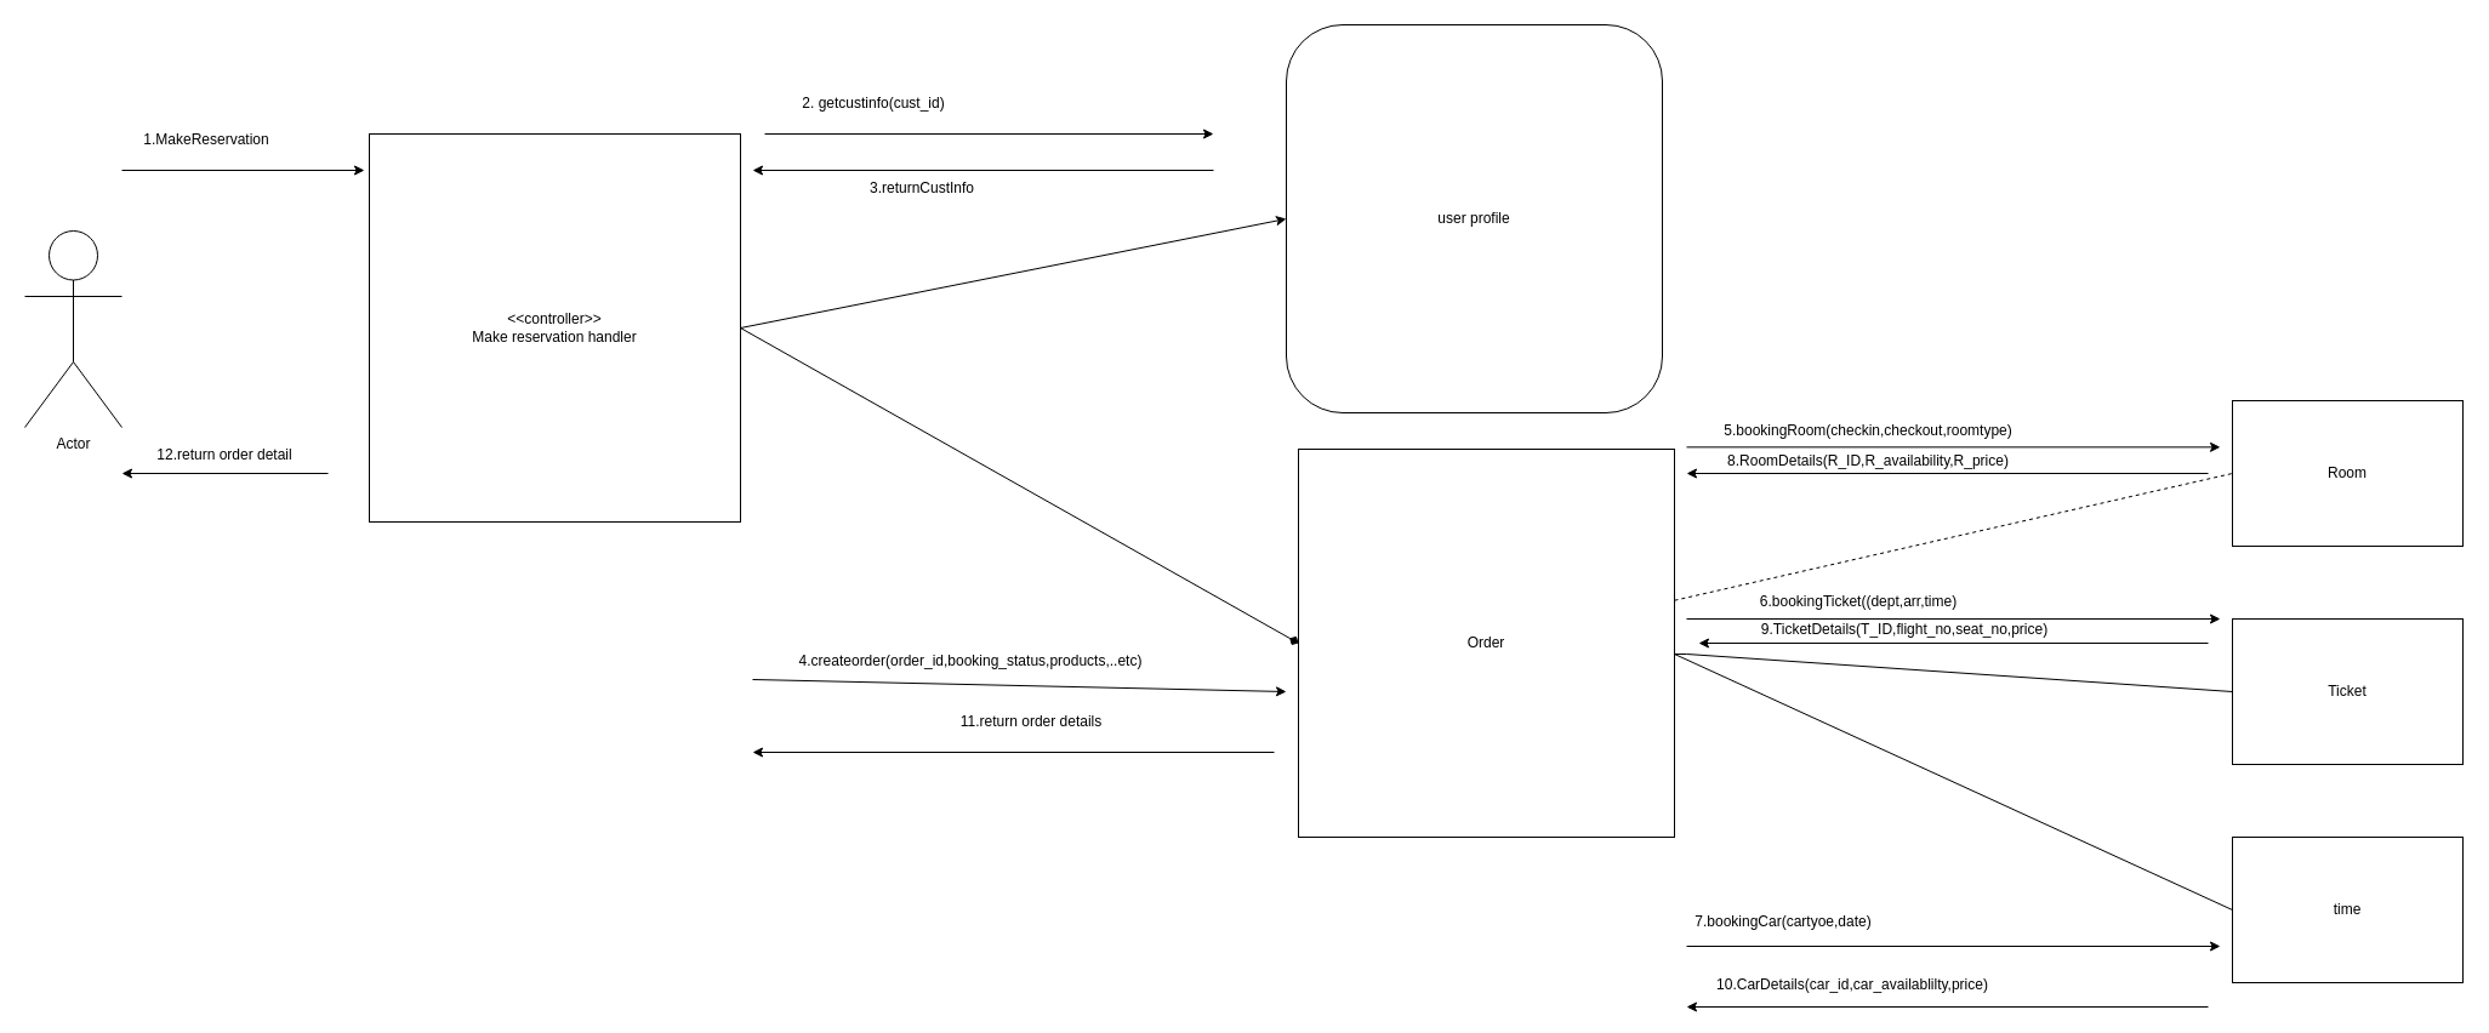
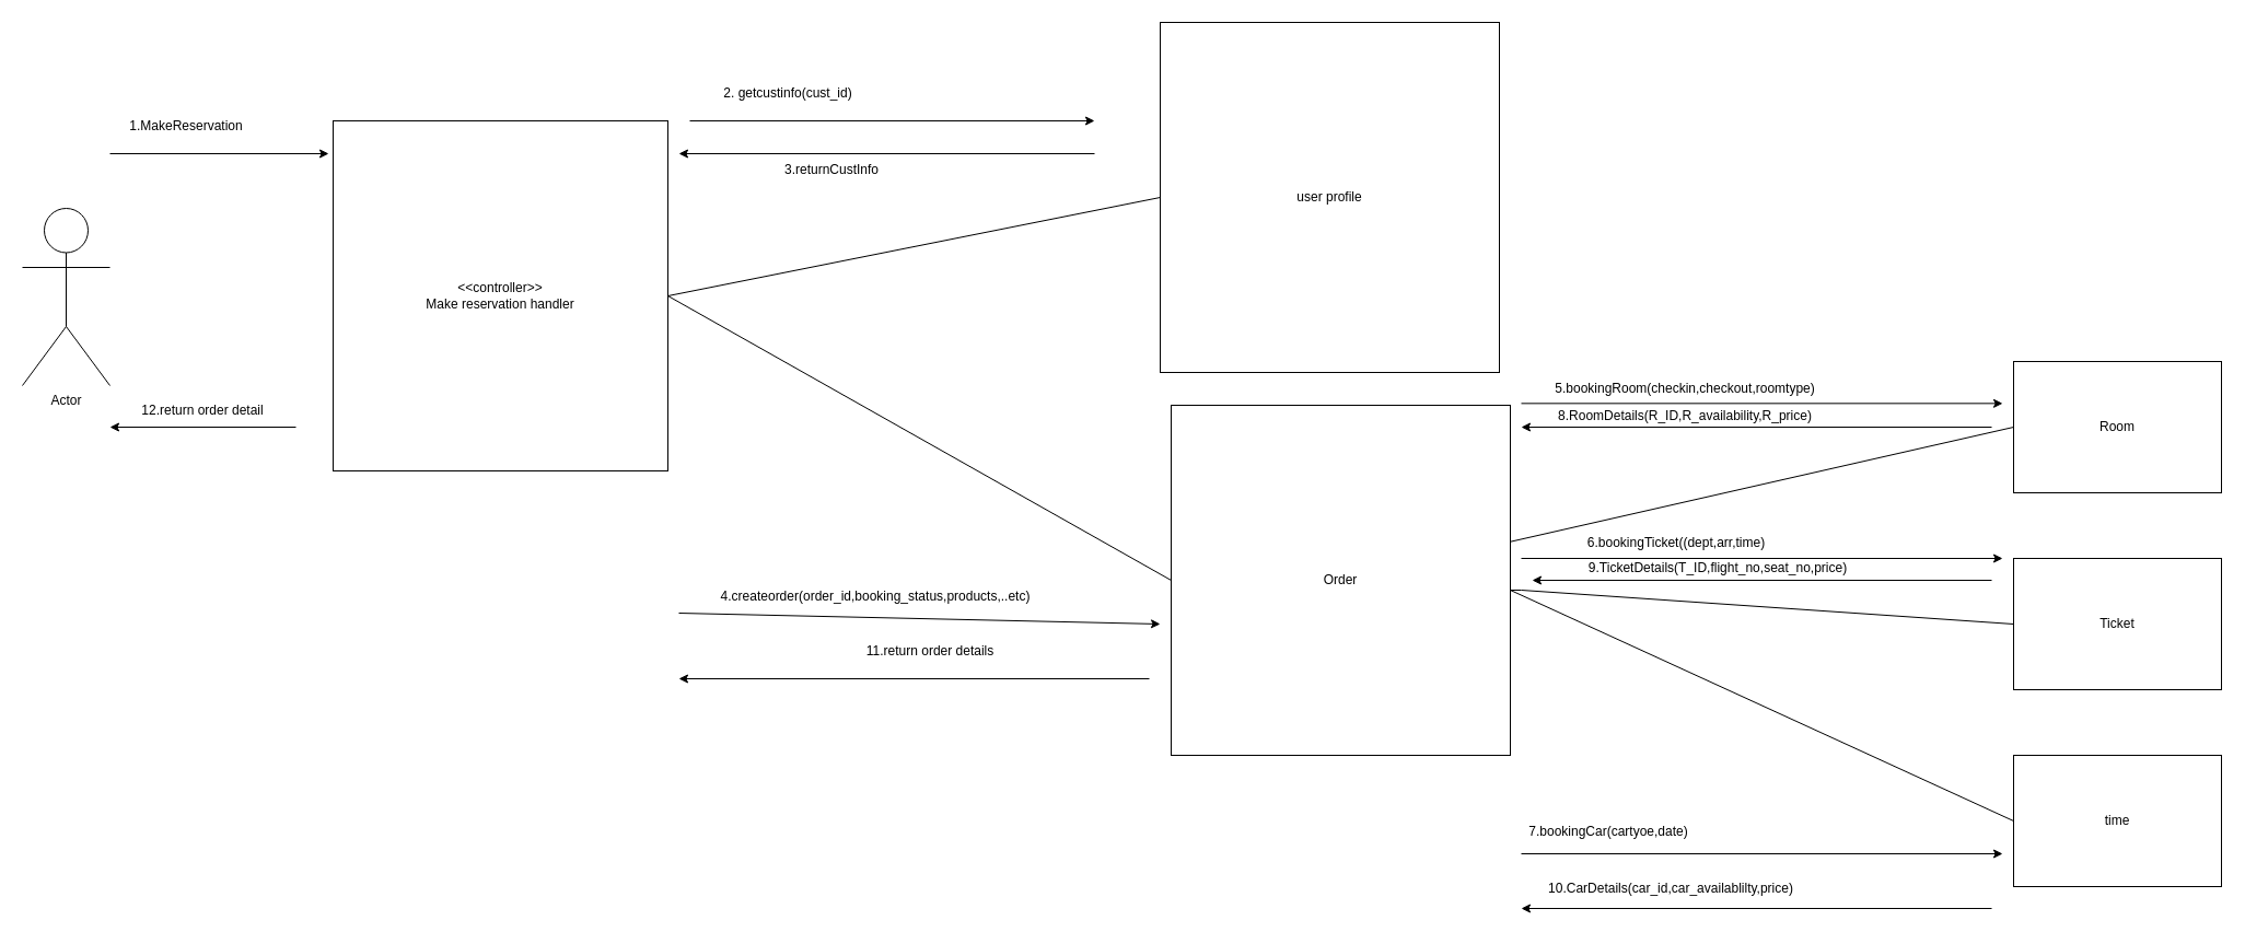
  <mxCell id="0" />
  <mxCell id="1" parent="0" />
  <mxCell id="2" value="Actor" style="shape=umlActor;verticalLabelPosition=bottom;verticalAlign=top;html=1;outlineConnect=0;" parent="1" vertex="1"><mxGeometry width="80" height="162" as="geometry" x="20" y="190" /></mxCell>
  <mxCell id="3" value="&amp;lt;&amp;lt;controller&amp;gt;&amp;gt;&lt;div&gt;Make reservation handler&lt;/div&gt;" style="rounded=0;whiteSpace=wrap;html=1;" parent="1" vertex="1"><mxGeometry x="304" y="110" width="306" height="320" as="geometry" /></mxCell>
  <mxCell id="4" value="1.MakeReservation" style="text;html=1;align=center;verticalAlign=middle;whiteSpace=wrap;rounded=0;" parent="1" vertex="1"><mxGeometry x="100" y="100" width="140" height="30" as="geometry" /></mxCell>
- <mxCell id="5" value="user profile" style="whiteSpace=wrap;html=1;rounded=1;" parent="1" vertex="1"><mxGeometry x="1060" y="20" width="310" height="320" as="geometry" /></mxCell>
+ <mxCell id="5" value="user profile" style="rounded=0;whiteSpace=wrap;html=1;" parent="1" vertex="1"><mxGeometry x="1060" y="20" width="310" height="320" as="geometry" /></mxCell>
  <mxCell id="6" value="Ticket" style="rounded=0;whiteSpace=wrap;html=1;" parent="1" vertex="1"><mxGeometry x="1840" y="510" width="190" height="120" as="geometry" /></mxCell>
  <mxCell id="7" value="Room" style="rounded=0;whiteSpace=wrap;html=1;" parent="1" vertex="1"><mxGeometry x="1840" y="330" width="190" height="120" as="geometry" /></mxCell>
  <mxCell id="8" value="time" style="rounded=0;whiteSpace=wrap;html=1;" parent="1" vertex="1"><mxGeometry x="1840" y="690" width="190" height="120" as="geometry" /></mxCell>
- <mxCell id="9" value="" style="endArrow=classic;html=1;rounded=0;exitX=1;exitY=0.5;exitDx=0;exitDy=0;entryX=0;entryY=0.5;entryDx=0;entryDy=0;" parent="1" source="3" target="5" edge="1"><mxGeometry width="50" height="50" relative="1" as="geometry"><mxPoint x="770" y="330" as="sourcePoint" /><mxPoint x="820" y="280" as="targetPoint" /></mxGeometry></mxCell>
- <mxCell id="10" value="" style="endArrow=none;html=1;rounded=0;entryX=0;entryY=0.5;entryDx=0;entryDy=0;dashed=1;" parent="1" target="7" edge="1" source="13"><mxGeometry width="50" height="50" relative="1" as="geometry"><mxPoint x="1380" y="539" as="sourcePoint" /><mxPoint x="1090" y="549" as="targetPoint" /></mxGeometry></mxCell>
+ <mxCell id="9" value="" style="endArrow=none;html=1;rounded=0;exitX=1;exitY=0.5;exitDx=0;exitDy=0;entryX=0;entryY=0.5;entryDx=0;entryDy=0;" parent="1" source="3" target="5" edge="1"><mxGeometry width="50" height="50" relative="1" as="geometry"><mxPoint x="770" y="330" as="sourcePoint" /><mxPoint x="820" y="280" as="targetPoint" /></mxGeometry></mxCell>
+ <mxCell id="10" value="" style="endArrow=none;html=1;rounded=0;entryX=0;entryY=0.5;entryDx=0;entryDy=0;" parent="1" target="7" edge="1" source="13"><mxGeometry width="50" height="50" relative="1" as="geometry"><mxPoint x="1380" y="539" as="sourcePoint" /><mxPoint x="1090" y="549" as="targetPoint" /></mxGeometry></mxCell>
  <mxCell id="11" value="" style="endArrow=none;html=1;rounded=0;exitX=1;exitY=0.5;exitDx=0;exitDy=0;entryX=0;entryY=0.5;entryDx=0;entryDy=0;" parent="1" target="6" edge="1"><mxGeometry width="50" height="50" relative="1" as="geometry"><mxPoint x="1380" y="539" as="sourcePoint" /><mxPoint x="1730" y="310" as="targetPoint" /><Array as="points"><mxPoint x="1390" y="539" /></Array></mxGeometry></mxCell>
  <mxCell id="12" value="" style="endArrow=none;html=1;rounded=0;entryX=0;entryY=0.5;entryDx=0;entryDy=0;" parent="1" target="8" edge="1"><mxGeometry width="50" height="50" relative="1" as="geometry"><mxPoint x="1380" y="539" as="sourcePoint" /><mxPoint x="1730" y="550" as="targetPoint" /></mxGeometry></mxCell>
  <mxCell id="13" value="Order" style="rounded=0;whiteSpace=wrap;html=1;" parent="1" vertex="1"><mxGeometry x="1070" y="370" width="310" height="320" as="geometry" /></mxCell>
- <mxCell id="14" value="" style="endArrow=diamond;html=1;rounded=0;exitX=1;exitY=0.5;exitDx=0;exitDy=0;entryX=0;entryY=0.5;entryDx=0;entryDy=0;" parent="1" source="3" target="13" edge="1"><mxGeometry width="50" height="50" relative="1" as="geometry"><mxPoint x="640" y="520" as="sourcePoint" /><mxPoint x="690" y="470" as="targetPoint" /></mxGeometry></mxCell>
+ <mxCell id="14" value="" style="endArrow=none;html=1;rounded=0;exitX=1;exitY=0.5;exitDx=0;exitDy=0;entryX=0;entryY=0.5;entryDx=0;entryDy=0;" parent="1" source="3" target="13" edge="1"><mxGeometry width="50" height="50" relative="1" as="geometry"><mxPoint x="640" y="520" as="sourcePoint" /><mxPoint x="690" y="470" as="targetPoint" /></mxGeometry></mxCell>
  <mxCell id="15" value="" style="endArrow=classic;html=1;rounded=0;" edge="1" parent="1"><mxGeometry width="50" height="50" relative="1" as="geometry"><mxPoint x="620" y="560" as="sourcePoint" /><mxPoint x="1060" y="570" as="targetPoint" /></mxGeometry></mxCell>
  <mxCell id="16" value="2. getcustinfo(cust_id)" style="text;html=1;align=center;verticalAlign=middle;whiteSpace=wrap;rounded=0;" vertex="1" parent="1"><mxGeometry x="620" y="70" width="200" height="30" as="geometry" /></mxCell>
  <mxCell id="17" value="" style="endArrow=classic;html=1;rounded=0;" edge="1" parent="1"><mxGeometry width="50" height="50" relative="1" as="geometry"><mxPoint x="100" y="140" as="sourcePoint" /><mxPoint x="300" y="140" as="targetPoint" /></mxGeometry></mxCell>
  <mxCell id="18" value="" style="endArrow=classic;html=1;rounded=0;" edge="1" parent="1"><mxGeometry width="50" height="50" relative="1" as="geometry"><mxPoint x="630" y="110" as="sourcePoint" /><mxPoint x="1000" y="110" as="targetPoint" /></mxGeometry></mxCell>
  <mxCell id="19" value="4.createorder(order_id,booking_status,products,..etc)" style="text;html=1;align=center;verticalAlign=middle;whiteSpace=wrap;rounded=0;" vertex="1" parent="1"><mxGeometry x="770" y="530" width="60" height="30" as="geometry" /></mxCell>
  <mxCell id="20" value="" style="endArrow=classic;html=1;rounded=0;" edge="1" parent="1"><mxGeometry width="50" height="50" relative="1" as="geometry"><mxPoint x="1000" y="140" as="sourcePoint" /><mxPoint x="620" y="140" as="targetPoint" /></mxGeometry></mxCell>
  <mxCell id="21" value="3.returnCustInfo" style="text;html=1;align=center;verticalAlign=middle;whiteSpace=wrap;rounded=0;" vertex="1" parent="1"><mxGeometry x="730" y="140" width="60" height="30" as="geometry" /></mxCell>
  <mxCell id="22" value="" style="endArrow=classic;html=1;rounded=0;" edge="1" parent="1"><mxGeometry width="50" height="50" relative="1" as="geometry"><mxPoint x="1390" y="368.33" as="sourcePoint" /><mxPoint x="1830" y="368.33" as="targetPoint" /></mxGeometry></mxCell>
  <mxCell id="23" value="5.bookingRoom(checkin,checkout,roomtype)" style="text;html=1;align=center;verticalAlign=middle;whiteSpace=wrap;rounded=0;" vertex="1" parent="1"><mxGeometry x="1510" y="340" width="60" height="30" as="geometry" /></mxCell>
  <mxCell id="24" value="" style="endArrow=classic;html=1;rounded=0;" edge="1" parent="1"><mxGeometry width="50" height="50" relative="1" as="geometry"><mxPoint x="1390" y="510" as="sourcePoint" /><mxPoint x="1830" y="510" as="targetPoint" /></mxGeometry></mxCell>
  <mxCell id="25" value="6.bookingTicket((dept,arr,time)" style="text;html=1;align=center;verticalAlign=middle;whiteSpace=wrap;rounded=0;" vertex="1" parent="1"><mxGeometry x="1412" y="481" width="240" height="30" as="geometry" /></mxCell>
  <mxCell id="26" value="" style="endArrow=classic;html=1;rounded=0;" edge="1" parent="1"><mxGeometry width="50" height="50" relative="1" as="geometry"><mxPoint x="1820" y="390" as="sourcePoint" /><mxPoint x="1390" y="390" as="targetPoint" /></mxGeometry></mxCell>
  <mxCell id="27" value="" style="endArrow=classic;html=1;rounded=0;" edge="1" parent="1"><mxGeometry width="50" height="50" relative="1" as="geometry"><mxPoint x="1390" y="780" as="sourcePoint" /><mxPoint x="1830" y="780" as="targetPoint" /></mxGeometry></mxCell>
  <mxCell id="28" value="7.bookingCar(cartyoe,date)" style="text;html=1;align=center;verticalAlign=middle;whiteSpace=wrap;rounded=0;" vertex="1" parent="1"><mxGeometry x="1440" y="745" width="60" height="30" as="geometry" /></mxCell>
  <mxCell id="29" value="" style="endArrow=classic;html=1;rounded=0;" edge="1" parent="1"><mxGeometry width="50" height="50" relative="1" as="geometry"><mxPoint x="1820" y="530" as="sourcePoint" /><mxPoint x="1400" y="530" as="targetPoint" /></mxGeometry></mxCell>
  <mxCell id="30" value="" style="endArrow=classic;html=1;rounded=0;" edge="1" parent="1"><mxGeometry width="50" height="50" relative="1" as="geometry"><mxPoint x="1820" y="830" as="sourcePoint" /><mxPoint x="1390" y="830" as="targetPoint" /></mxGeometry></mxCell>
  <mxCell id="31" value="8.RoomDetails(R_ID,R_availability,R_price)" style="text;html=1;align=center;verticalAlign=middle;whiteSpace=wrap;rounded=0;" vertex="1" parent="1"><mxGeometry x="1510" y="365" width="60" height="30" as="geometry" /></mxCell>
  <mxCell id="32" value="9.TicketDetails(T_ID,flight_no,seat_no,price)" style="text;html=1;align=center;verticalAlign=middle;whiteSpace=wrap;rounded=0;" vertex="1" parent="1"><mxGeometry x="1540" y="504" width="60" height="30" as="geometry" /></mxCell>
  <mxCell id="33" value="10.CarDetails(car_id,car_availablilty,price)" style="text;html=1;align=center;verticalAlign=middle;whiteSpace=wrap;rounded=0;" vertex="1" parent="1"><mxGeometry x="1497" y="797" width="60" height="30" as="geometry" /></mxCell>
  <mxCell id="34" value="" style="endArrow=classic;html=1;rounded=0;" edge="1" parent="1"><mxGeometry width="50" height="50" relative="1" as="geometry"><mxPoint x="1050" y="620" as="sourcePoint" /><mxPoint x="620" y="620" as="targetPoint" /></mxGeometry></mxCell>
  <mxCell id="35" value="11.return order details" style="text;html=1;align=center;verticalAlign=middle;whiteSpace=wrap;rounded=0;" vertex="1" parent="1"><mxGeometry x="660" y="580" width="380" height="30" as="geometry" /></mxCell>
  <mxCell id="36" value="" style="endArrow=classic;html=1;rounded=0;" edge="1" parent="1"><mxGeometry width="50" height="50" relative="1" as="geometry"><mxPoint x="270" y="390" as="sourcePoint" /><mxPoint x="100" y="390" as="targetPoint" /></mxGeometry></mxCell>
  <mxCell id="37" value="12.return order detail" style="text;html=1;align=center;verticalAlign=middle;whiteSpace=wrap;rounded=0;" vertex="1" parent="1"><mxGeometry x="90" y="360" width="190" height="30" as="geometry" /></mxCell>
